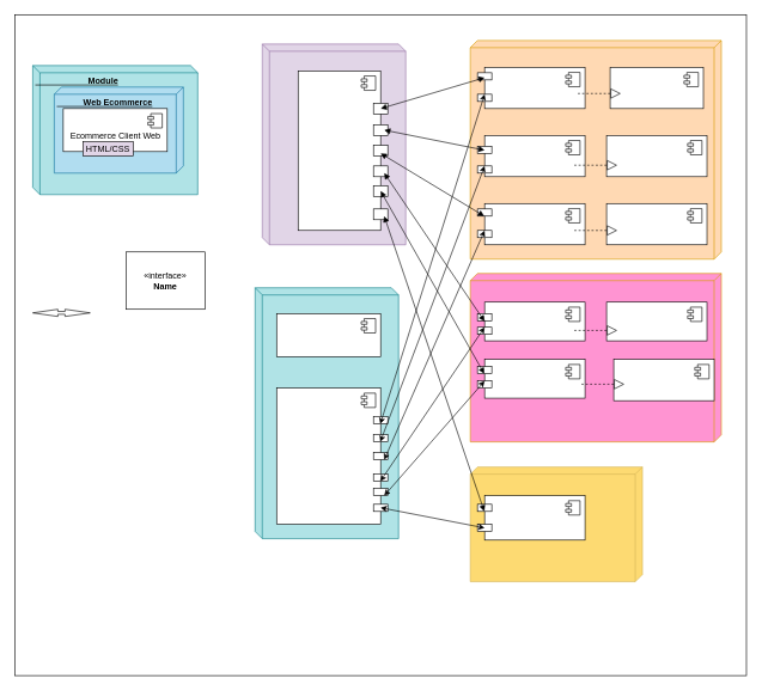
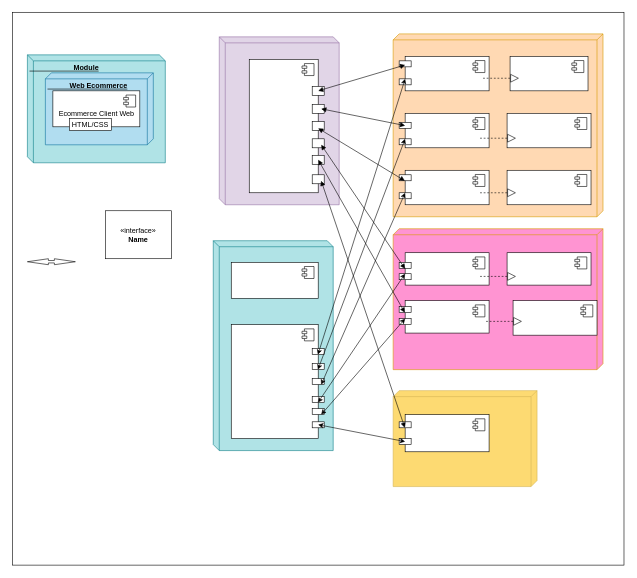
  <mxCell id="0" />
  <mxCell id="1" parent="0" />
  <mxCell id="2" value="" style="rounded=0;whiteSpace=wrap;html=1;" vertex="1" parent="1"><mxGeometry x="20" y="20" width="1020" height="922" as="geometry" /></mxCell>
  <mxCell id="3" value="" style="verticalAlign=top;align=left;spacingTop=8;spacingLeft=2;spacingRight=12;shape=cube;size=10;direction=south;fontStyle=4;html=1;whiteSpace=wrap;fillColor=#FFD9B3;strokeColor=#d79b00;" vertex="1" parent="1"><mxGeometry x="655" y="56" width="350" height="305" as="geometry" /></mxCell>
  <mxCell id="4" value="" style="verticalAlign=top;align=left;spacingTop=8;spacingLeft=2;spacingRight=12;shape=cube;size=10;direction=east;fontStyle=4;html=1;whiteSpace=wrap;fillColor=#e1d5e7;strokeColor=#9673a6;" vertex="1" parent="1"><mxGeometry x="365" y="61" width="200" height="280" as="geometry" /></mxCell>
  <mxCell id="5" value="&lt;b&gt;&amp;nbsp; &amp;nbsp; &amp;nbsp; &amp;nbsp; &amp;nbsp; &amp;nbsp; &amp;nbsp; &amp;nbsp; &amp;nbsp; &amp;nbsp; &amp;nbsp; Module&lt;/b&gt;" style="verticalAlign=top;align=left;spacingTop=8;spacingLeft=2;spacingRight=12;shape=cube;size=10;direction=east;fontStyle=4;html=1;whiteSpace=wrap;fillColor=#b0e3e6;strokeColor=#0e8088;" vertex="1" parent="1"><mxGeometry x="45" y="91" width="230" height="180" as="geometry" /></mxCell>
  <mxCell id="6" value="" style="verticalAlign=top;align=left;spacingTop=8;spacingLeft=2;spacingRight=12;shape=cube;size=10;direction=east;fontStyle=4;html=1;whiteSpace=wrap;fillColor=#b0e3e6;strokeColor=#0e8088;" vertex="1" parent="1"><mxGeometry x="355" y="401" width="200" height="350" as="geometry" /></mxCell>
  <mxCell id="7" value="" style="verticalAlign=top;align=left;spacingTop=8;spacingLeft=2;spacingRight=12;shape=cube;size=10;direction=south;fontStyle=4;html=1;whiteSpace=wrap;fillColor=#fdda72;strokeColor=#d6b656;" vertex="1" parent="1"><mxGeometry x="655" y="651" width="240" height="160" as="geometry" /></mxCell>
  <mxCell id="8" value="&lt;b&gt;&amp;nbsp; &amp;nbsp; &amp;nbsp; &amp;nbsp; &amp;nbsp; &amp;nbsp;Web Ecommerce&lt;/b&gt;" style="verticalAlign=top;align=left;spacingTop=8;spacingLeft=2;spacingRight=12;shape=cube;size=10;direction=south;fontStyle=4;html=1;whiteSpace=wrap;fillColor=#b1ddf0;strokeColor=#10739e;" vertex="1" parent="1"><mxGeometry x="75" y="121" width="180" height="120" as="geometry" /></mxCell>
  <mxCell id="9" value="" style="html=1;dropTarget=0;whiteSpace=wrap;direction=south;" vertex="1" parent="1"><mxGeometry x="415" y="98.5" width="115" height="222.5" as="geometry" /></mxCell>
  <mxCell id="10" value="" style="shape=module;jettyWidth=8;jettyHeight=4;" vertex="1" parent="9"><mxGeometry x="1" width="20" height="20" relative="1" as="geometry"><mxPoint x="-27" y="7" as="offset" /></mxGeometry></mxCell>
  <mxCell id="11" value="" style="shape=umlLifeline;perimeter=lifelinePerimeter;whiteSpace=wrap;html=1;container=1;dropTarget=0;collapsible=0;recursiveResize=0;outlineConnect=0;portConstraint=eastwest;newEdgeStyle={&quot;curved&quot;:0,&quot;rounded&quot;:0};direction=south;" vertex="1" parent="1"><mxGeometry x="520" y="143.5" width="20" height="15" as="geometry" /></mxCell>
  <mxCell id="12" value="" style="ellipse;whiteSpace=wrap;html=1;align=center;aspect=fixed;fillColor=none;strokeColor=none;resizable=0;perimeter=centerPerimeter;rotatable=0;allowArrows=0;points=[];outlineConnect=1;" vertex="1" parent="1"><mxGeometry x="605" y="121" width="10" height="10" as="geometry" /></mxCell>
  <mxCell id="13" value="" style="html=1;dropTarget=0;whiteSpace=wrap;direction=west;" vertex="1" parent="1"><mxGeometry x="850" y="93.5" width="130" height="57.5" as="geometry" /></mxCell>
  <mxCell id="14" value="" style="shape=module;jettyWidth=8;jettyHeight=4;" vertex="1" parent="13"><mxGeometry x="1" width="20" height="20" relative="1" as="geometry"><mxPoint x="-27" y="7" as="offset" /></mxGeometry></mxCell>
  <mxCell id="15" value="" style="html=1;dropTarget=0;whiteSpace=wrap;direction=west;" vertex="1" parent="1"><mxGeometry x="845" y="188.5" width="140" height="57.5" as="geometry" /></mxCell>
  <mxCell id="16" value="" style="shape=module;jettyWidth=8;jettyHeight=4;" vertex="1" parent="15"><mxGeometry x="1" width="20" height="20" relative="1" as="geometry"><mxPoint x="-27" y="7" as="offset" /></mxGeometry></mxCell>
  <mxCell id="17" value="" style="html=1;dropTarget=0;whiteSpace=wrap;direction=west;" vertex="1" parent="1"><mxGeometry x="675" y="93.5" width="140" height="57.5" as="geometry" /></mxCell>
  <mxCell id="18" value="" style="shape=module;jettyWidth=8;jettyHeight=4;" vertex="1" parent="17"><mxGeometry x="1" width="20" height="20" relative="1" as="geometry"><mxPoint x="-27" y="7" as="offset" /></mxGeometry></mxCell>
  <mxCell id="19" value="" style="html=1;dropTarget=0;whiteSpace=wrap;direction=west;" vertex="1" parent="1"><mxGeometry x="675" y="188.5" width="140" height="57.5" as="geometry" /></mxCell>
  <mxCell id="20" value="" style="shape=module;jettyWidth=8;jettyHeight=4;" vertex="1" parent="19"><mxGeometry x="1" width="20" height="20" relative="1" as="geometry"><mxPoint x="-27" y="7" as="offset" /></mxGeometry></mxCell>
  <mxCell id="21" value="" style="verticalAlign=top;align=left;spacingTop=8;spacingLeft=2;spacingRight=12;shape=cube;size=10;direction=south;fontStyle=4;html=1;whiteSpace=wrap;fillColor=#ff94d2;strokeColor=#d79b00;" vertex="1" parent="1"><mxGeometry x="655" y="381" width="350" height="235" as="geometry" /></mxCell>
  <mxCell id="22" value="" style="html=1;dropTarget=0;whiteSpace=wrap;direction=west;" vertex="1" parent="1"><mxGeometry x="675" y="421" width="140" height="54" as="geometry" /></mxCell>
  <mxCell id="23" value="" style="shape=module;jettyWidth=8;jettyHeight=4;" vertex="1" parent="22"><mxGeometry x="1" width="20" height="20" relative="1" as="geometry"><mxPoint x="-27" y="7" as="offset" /></mxGeometry></mxCell>
  <mxCell id="24" value="" style="html=1;dropTarget=0;whiteSpace=wrap;direction=west;" vertex="1" parent="1"><mxGeometry x="845" y="421" width="140" height="54" as="geometry" /></mxCell>
  <mxCell id="25" value="" style="shape=module;jettyWidth=8;jettyHeight=4;" vertex="1" parent="24"><mxGeometry x="1" width="20" height="20" relative="1" as="geometry"><mxPoint x="-27" y="7" as="offset" /></mxGeometry></mxCell>
  <mxCell id="26" value="" style="html=1;dropTarget=0;whiteSpace=wrap;direction=west;" vertex="1" parent="1"><mxGeometry x="675" y="501" width="140" height="54" as="geometry" /></mxCell>
  <mxCell id="27" value="" style="shape=module;jettyWidth=8;jettyHeight=4;" vertex="1" parent="26"><mxGeometry x="1" width="20" height="20" relative="1" as="geometry"><mxPoint x="-27" y="7" as="offset" /></mxGeometry></mxCell>
  <mxCell id="28" value="" style="html=1;dropTarget=0;whiteSpace=wrap;direction=west;" vertex="1" parent="1"><mxGeometry x="855" y="501" width="140" height="57.5" as="geometry" /></mxCell>
  <mxCell id="29" value="" style="shape=module;jettyWidth=8;jettyHeight=4;" vertex="1" parent="28"><mxGeometry x="1" width="20" height="20" relative="1" as="geometry"><mxPoint x="-27" y="7" as="offset" /></mxGeometry></mxCell>
  <mxCell id="30" value="" style="html=1;dropTarget=0;whiteSpace=wrap;direction=west;" vertex="1" parent="1"><mxGeometry x="675" y="691" width="140" height="62" as="geometry" /></mxCell>
  <mxCell id="31" value="" style="shape=module;jettyWidth=8;jettyHeight=4;" vertex="1" parent="30"><mxGeometry x="1" width="20" height="20" relative="1" as="geometry"><mxPoint x="-27" y="7" as="offset" /></mxGeometry></mxCell>
  <mxCell id="32" value="" style="shape=umlLifeline;perimeter=lifelinePerimeter;whiteSpace=wrap;html=1;container=1;dropTarget=0;collapsible=0;recursiveResize=0;outlineConnect=0;portConstraint=eastwest;newEdgeStyle={&quot;curved&quot;:0,&quot;rounded&quot;:0};direction=south;" vertex="1" parent="1"><mxGeometry x="520" y="173.5" width="20" height="15" as="geometry" /></mxCell>
  <mxCell id="33" value="" style="shape=umlLifeline;perimeter=lifelinePerimeter;whiteSpace=wrap;html=1;container=1;dropTarget=0;collapsible=0;recursiveResize=0;outlineConnect=0;portConstraint=eastwest;newEdgeStyle={&quot;curved&quot;:0,&quot;rounded&quot;:0};direction=south;" vertex="1" parent="1"><mxGeometry x="520" y="202.25" width="20" height="15" as="geometry" /></mxCell>
  <mxCell id="34" value="" style="shape=umlLifeline;perimeter=lifelinePerimeter;whiteSpace=wrap;html=1;container=1;dropTarget=0;collapsible=0;recursiveResize=0;outlineConnect=0;portConstraint=eastwest;newEdgeStyle={&quot;curved&quot;:0,&quot;rounded&quot;:0};direction=south;" vertex="1" parent="1"><mxGeometry x="520" y="231" width="20" height="15" as="geometry" /></mxCell>
  <mxCell id="35" value="" style="shape=umlLifeline;perimeter=lifelinePerimeter;whiteSpace=wrap;html=1;container=1;dropTarget=0;collapsible=0;recursiveResize=0;outlineConnect=0;portConstraint=eastwest;newEdgeStyle={&quot;curved&quot;:0,&quot;rounded&quot;:0};direction=south;" vertex="1" parent="1"><mxGeometry x="520" y="258.5" width="20" height="15" as="geometry" /></mxCell>
  <mxCell id="36" value="" style="shape=umlLifeline;perimeter=lifelinePerimeter;whiteSpace=wrap;html=1;container=1;dropTarget=0;collapsible=0;recursiveResize=0;outlineConnect=0;portConstraint=eastwest;newEdgeStyle={&quot;curved&quot;:0,&quot;rounded&quot;:0};direction=south;" vertex="1" parent="1"><mxGeometry x="520" y="291" width="20" height="15" as="geometry" /></mxCell>
  <mxCell id="37" value="" style="html=1;dropTarget=0;whiteSpace=wrap;direction=west;" vertex="1" parent="1"><mxGeometry x="675" y="283.5" width="140" height="57.5" as="geometry" /></mxCell>
  <mxCell id="38" value="" style="shape=module;jettyWidth=8;jettyHeight=4;" vertex="1" parent="37"><mxGeometry x="1" width="20" height="20" relative="1" as="geometry"><mxPoint x="-27" y="7" as="offset" /></mxGeometry></mxCell>
  <mxCell id="39" value="" style="html=1;dropTarget=0;whiteSpace=wrap;direction=west;" vertex="1" parent="1"><mxGeometry x="845" y="283.5" width="140" height="57.5" as="geometry" /></mxCell>
  <mxCell id="40" value="" style="shape=module;jettyWidth=8;jettyHeight=4;" vertex="1" parent="39"><mxGeometry x="1" width="20" height="20" relative="1" as="geometry"><mxPoint x="-27" y="7" as="offset" /></mxGeometry></mxCell>
  <mxCell id="41" value="" style="html=1;dropTarget=0;whiteSpace=wrap;direction=south;" vertex="1" parent="1"><mxGeometry x="385" y="541" width="145" height="190" as="geometry" /></mxCell>
  <mxCell id="42" value="" style="shape=module;jettyWidth=8;jettyHeight=4;" vertex="1" parent="41"><mxGeometry x="1" width="20" height="20" relative="1" as="geometry"><mxPoint x="-27" y="7" as="offset" /></mxGeometry></mxCell>
  <mxCell id="43" value="" style="html=1;dropTarget=0;whiteSpace=wrap;direction=south;" vertex="1" parent="1"><mxGeometry x="385" y="437" width="145" height="60" as="geometry" /></mxCell>
  <mxCell id="44" value="" style="shape=module;jettyWidth=8;jettyHeight=4;" vertex="1" parent="43"><mxGeometry x="1" width="20" height="20" relative="1" as="geometry"><mxPoint x="-27" y="7" as="offset" /></mxGeometry></mxCell>
  <mxCell id="45" value="" style="shape=umlLifeline;perimeter=lifelinePerimeter;whiteSpace=wrap;html=1;container=1;dropTarget=0;collapsible=0;recursiveResize=0;outlineConnect=0;portConstraint=eastwest;newEdgeStyle={&quot;curved&quot;:0,&quot;rounded&quot;:0};direction=south;" vertex="1" parent="1"><mxGeometry x="520" y="581" width="20" height="10" as="geometry" /></mxCell>
  <mxCell id="46" value="" style="shape=umlLifeline;perimeter=lifelinePerimeter;whiteSpace=wrap;html=1;container=1;dropTarget=0;collapsible=0;recursiveResize=0;outlineConnect=0;portConstraint=eastwest;newEdgeStyle={&quot;curved&quot;:0,&quot;rounded&quot;:0};direction=south;" vertex="1" parent="1"><mxGeometry x="520" y="606" width="20" height="10" as="geometry" /></mxCell>
  <mxCell id="47" value="" style="shape=umlLifeline;perimeter=lifelinePerimeter;whiteSpace=wrap;html=1;container=1;dropTarget=0;collapsible=0;recursiveResize=0;outlineConnect=0;portConstraint=eastwest;newEdgeStyle={&quot;curved&quot;:0,&quot;rounded&quot;:0};direction=south;" vertex="1" parent="1"><mxGeometry x="520" y="631" width="20" height="10" as="geometry" /></mxCell>
  <mxCell id="48" value="" style="shape=umlLifeline;perimeter=lifelinePerimeter;whiteSpace=wrap;html=1;container=1;dropTarget=0;collapsible=0;recursiveResize=0;outlineConnect=0;portConstraint=eastwest;newEdgeStyle={&quot;curved&quot;:0,&quot;rounded&quot;:0};direction=south;" vertex="1" parent="1"><mxGeometry x="520" y="661" width="20" height="10" as="geometry" /></mxCell>
  <mxCell id="49" value="" style="shape=umlLifeline;perimeter=lifelinePerimeter;whiteSpace=wrap;html=1;container=1;dropTarget=0;collapsible=0;recursiveResize=0;outlineConnect=0;portConstraint=eastwest;newEdgeStyle={&quot;curved&quot;:0,&quot;rounded&quot;:0};direction=south;" vertex="1" parent="1"><mxGeometry x="520" y="681" width="20" height="10" as="geometry" /></mxCell>
  <mxCell id="50" value="" style="shape=umlLifeline;perimeter=lifelinePerimeter;whiteSpace=wrap;html=1;container=1;dropTarget=0;collapsible=0;recursiveResize=0;outlineConnect=0;portConstraint=eastwest;newEdgeStyle={&quot;curved&quot;:0,&quot;rounded&quot;:0};direction=south;" vertex="1" parent="1"><mxGeometry x="520" y="703" width="20" height="10" as="geometry" /></mxCell>
  <mxCell id="51" value="" style="shape=umlLifeline;perimeter=lifelinePerimeter;whiteSpace=wrap;html=1;container=1;dropTarget=0;collapsible=0;recursiveResize=0;outlineConnect=0;portConstraint=eastwest;newEdgeStyle={&quot;curved&quot;:0,&quot;rounded&quot;:0};direction=south;" vertex="1" parent="1"><mxGeometry x="665" y="437" width="20" height="10" as="geometry" /></mxCell>
  <mxCell id="52" value="" style="shape=umlLifeline;perimeter=lifelinePerimeter;whiteSpace=wrap;html=1;container=1;dropTarget=0;collapsible=0;recursiveResize=0;outlineConnect=0;portConstraint=eastwest;newEdgeStyle={&quot;curved&quot;:0,&quot;rounded&quot;:0};direction=south;" vertex="1" parent="1"><mxGeometry x="665" y="456" width="20" height="10" as="geometry" /></mxCell>
  <mxCell id="53" value="" style="shape=umlLifeline;perimeter=lifelinePerimeter;whiteSpace=wrap;html=1;container=1;dropTarget=0;collapsible=0;recursiveResize=0;outlineConnect=0;portConstraint=eastwest;newEdgeStyle={&quot;curved&quot;:0,&quot;rounded&quot;:0};direction=south;size=20;" vertex="1" parent="1"><mxGeometry x="665" y="511" width="20" height="10" as="geometry" /></mxCell>
  <mxCell id="54" value="" style="shape=umlLifeline;perimeter=lifelinePerimeter;whiteSpace=wrap;html=1;container=1;dropTarget=0;collapsible=0;recursiveResize=0;outlineConnect=0;portConstraint=eastwest;newEdgeStyle={&quot;curved&quot;:0,&quot;rounded&quot;:0};direction=south;size=20;" vertex="1" parent="1"><mxGeometry x="665" y="531" width="20" height="10" as="geometry" /></mxCell>
  <mxCell id="55" value="" style="shape=umlLifeline;perimeter=lifelinePerimeter;whiteSpace=wrap;html=1;container=1;dropTarget=0;collapsible=0;recursiveResize=0;outlineConnect=0;portConstraint=eastwest;newEdgeStyle={&quot;curved&quot;:0,&quot;rounded&quot;:0};direction=south;" vertex="1" parent="1"><mxGeometry x="665" y="321" width="20" height="10" as="geometry" /></mxCell>
  <mxCell id="56" value="" style="shape=umlLifeline;perimeter=lifelinePerimeter;whiteSpace=wrap;html=1;container=1;dropTarget=0;collapsible=0;recursiveResize=0;outlineConnect=0;portConstraint=eastwest;newEdgeStyle={&quot;curved&quot;:0,&quot;rounded&quot;:0};direction=south;" vertex="1" parent="1"><mxGeometry x="665" y="291" width="20" height="10" as="geometry" /></mxCell>
  <mxCell id="57" value="" style="shape=umlLifeline;perimeter=lifelinePerimeter;whiteSpace=wrap;html=1;container=1;dropTarget=0;collapsible=0;recursiveResize=0;outlineConnect=0;portConstraint=eastwest;newEdgeStyle={&quot;curved&quot;:0,&quot;rounded&quot;:0};direction=south;" vertex="1" parent="1"><mxGeometry x="665" y="231" width="20" height="10" as="geometry" /></mxCell>
  <mxCell id="58" value="" style="shape=umlLifeline;perimeter=lifelinePerimeter;whiteSpace=wrap;html=1;container=1;dropTarget=0;collapsible=0;recursiveResize=0;outlineConnect=0;portConstraint=eastwest;newEdgeStyle={&quot;curved&quot;:0,&quot;rounded&quot;:0};direction=south;" vertex="1" parent="1"><mxGeometry x="665" y="203.5" width="20" height="10" as="geometry" /></mxCell>
  <mxCell id="59" value="" style="shape=umlLifeline;perimeter=lifelinePerimeter;whiteSpace=wrap;html=1;container=1;dropTarget=0;collapsible=0;recursiveResize=0;outlineConnect=0;portConstraint=eastwest;newEdgeStyle={&quot;curved&quot;:0,&quot;rounded&quot;:0};direction=south;" vertex="1" parent="1"><mxGeometry x="665" y="131" width="20" height="10" as="geometry" /></mxCell>
  <mxCell id="60" value="" style="shape=umlLifeline;perimeter=lifelinePerimeter;whiteSpace=wrap;html=1;container=1;dropTarget=0;collapsible=0;recursiveResize=0;outlineConnect=0;portConstraint=eastwest;newEdgeStyle={&quot;curved&quot;:0,&quot;rounded&quot;:0};direction=south;" vertex="1" parent="1"><mxGeometry x="665" y="101" width="20" height="10" as="geometry" /></mxCell>
  <mxCell id="61" value="" style="shape=umlLifeline;perimeter=lifelinePerimeter;whiteSpace=wrap;html=1;container=1;dropTarget=0;collapsible=0;recursiveResize=0;outlineConnect=0;portConstraint=eastwest;newEdgeStyle={&quot;curved&quot;:0,&quot;rounded&quot;:0};direction=south;size=20;" vertex="1" parent="1"><mxGeometry x="665" y="703" width="20" height="10" as="geometry" /></mxCell>
  <mxCell id="62" value="" style="shape=umlLifeline;perimeter=lifelinePerimeter;whiteSpace=wrap;html=1;container=1;dropTarget=0;collapsible=0;recursiveResize=0;outlineConnect=0;portConstraint=eastwest;newEdgeStyle={&quot;curved&quot;:0,&quot;rounded&quot;:0};direction=south;size=20;" vertex="1" parent="1"><mxGeometry x="665" y="731" width="20" height="10" as="geometry" /></mxCell>
  <mxCell id="63" value="" style="endArrow=block;startArrow=block;endFill=1;startFill=1;html=1;rounded=0;entryX=1;entryY=0.75;entryDx=0;entryDy=0;" edge="1" parent="1" target="17"><mxGeometry width="160" relative="1" as="geometry"><mxPoint x="530" y="151" as="sourcePoint" /><mxPoint x="690" y="151" as="targetPoint" /></mxGeometry></mxCell>
  <mxCell id="64" value="" style="endArrow=classic;startArrow=classic;html=1;rounded=0;" edge="1" parent="1" source="45"><mxGeometry width="50" height="50" relative="1" as="geometry"><mxPoint x="625" y="181" as="sourcePoint" /><mxPoint x="675" y="131" as="targetPoint" /></mxGeometry></mxCell>
  <mxCell id="65" value="" style="endArrow=classic;startArrow=classic;html=1;rounded=0;" edge="1" parent="1" source="46"><mxGeometry width="50" height="50" relative="1" as="geometry"><mxPoint x="530" y="691" as="sourcePoint" /><mxPoint x="675" y="231" as="targetPoint" /></mxGeometry></mxCell>
  <mxCell id="66" value="" style="endArrow=classic;startArrow=classic;html=1;rounded=0;" edge="1" parent="1"><mxGeometry width="50" height="50" relative="1" as="geometry"><mxPoint x="535" y="641" as="sourcePoint" /><mxPoint x="675" y="321" as="targetPoint" /></mxGeometry></mxCell>
  <mxCell id="67" value="" style="endArrow=classic;startArrow=classic;html=1;rounded=0;" edge="1" parent="1" source="48"><mxGeometry width="50" height="50" relative="1" as="geometry"><mxPoint x="535" y="776" as="sourcePoint" /><mxPoint x="675" y="456" as="targetPoint" /></mxGeometry></mxCell>
  <mxCell id="68" value="" style="endArrow=classic;startArrow=classic;html=1;rounded=0;" edge="1" parent="1"><mxGeometry width="50" height="50" relative="1" as="geometry"><mxPoint x="535" y="691" as="sourcePoint" /><mxPoint x="675" y="531" as="targetPoint" /></mxGeometry></mxCell>
  <mxCell id="69" value="" style="endArrow=classic;startArrow=classic;html=1;rounded=0;exitX=0.878;exitY=0.001;exitDx=0;exitDy=0;exitPerimeter=0;" edge="1" parent="1" source="41"><mxGeometry width="50" height="50" relative="1" as="geometry"><mxPoint x="530" y="713" as="sourcePoint" /><mxPoint x="675" y="736" as="targetPoint" /></mxGeometry></mxCell>
  <mxCell id="70" value="" style="endArrow=block;startArrow=block;endFill=1;startFill=1;html=1;rounded=0;" edge="1" parent="1"><mxGeometry width="160" relative="1" as="geometry"><mxPoint x="535" y="181" as="sourcePoint" /><mxPoint x="675" y="209" as="targetPoint" /></mxGeometry></mxCell>
  <mxCell id="71" value="" style="endArrow=block;startArrow=block;endFill=1;startFill=1;html=1;rounded=0;" edge="1" parent="1" target="56"><mxGeometry width="160" relative="1" as="geometry"><mxPoint x="530" y="213.5" as="sourcePoint" /><mxPoint x="670" y="241.5" as="targetPoint" /></mxGeometry></mxCell>
  <mxCell id="72" value="" style="endArrow=block;startArrow=block;endFill=1;startFill=1;html=1;rounded=0;entryX=1;entryY=0.5;entryDx=0;entryDy=0;" edge="1" parent="1" target="22"><mxGeometry width="160" relative="1" as="geometry"><mxPoint x="535" y="241" as="sourcePoint" /><mxPoint x="675" y="328.5" as="targetPoint" /></mxGeometry></mxCell>
  <mxCell id="73" value="" style="endArrow=block;startArrow=block;endFill=1;startFill=1;html=1;rounded=0;" edge="1" parent="1" target="53"><mxGeometry width="160" relative="1" as="geometry"><mxPoint x="530" y="266" as="sourcePoint" /><mxPoint x="685" y="458" as="targetPoint" /></mxGeometry></mxCell>
  <mxCell id="74" value="" style="endArrow=block;startArrow=block;endFill=1;startFill=1;html=1;rounded=0;" edge="1" parent="1" target="61"><mxGeometry width="160" relative="1" as="geometry"><mxPoint x="535" y="301" as="sourcePoint" /><mxPoint x="685" y="531" as="targetPoint" /></mxGeometry></mxCell>
  <mxCell id="75" value="&lt;div&gt;&lt;br&gt;&lt;/div&gt;Ecommerce Client Web" style="html=1;dropTarget=0;whiteSpace=wrap;direction=south;" vertex="1" parent="1"><mxGeometry x="87.5" y="151" width="145" height="60" as="geometry" /></mxCell>
  <mxCell id="76" value="" style="shape=module;jettyWidth=8;jettyHeight=4;" vertex="1" parent="75"><mxGeometry x="1" width="20" height="20" relative="1" as="geometry"><mxPoint x="-27" y="7" as="offset" /></mxGeometry></mxCell>
  <mxCell id="77" value="&amp;laquo;interface&amp;raquo;&lt;br&gt;&lt;b&gt;Name&lt;/b&gt;" style="html=1;whiteSpace=wrap;" vertex="1" parent="1"><mxGeometry x="175" y="351" width="110" height="80" as="geometry" /></mxCell>
- <mxCell id="78" value="HTML/CSS" style="html=1;whiteSpace=wrap;fillColor=#e1d5e7;" vertex="1" parent="1"><mxGeometry x="115" y="197.25" width="70" height="20" as="geometry" /></mxCell>
+ <mxCell id="78" value="HTML/CSS" style="html=1;whiteSpace=wrap;" vertex="1" parent="1"><mxGeometry x="115" y="197.25" width="70" height="20" as="geometry" /></mxCell>
  <mxCell id="79" value="" style="html=1;shadow=0;dashed=0;align=center;verticalAlign=middle;shape=mxgraph.arrows2.twoWayArrow;dy=0.6;dx=35;" vertex="1" parent="1"><mxGeometry x="45" y="431" width="80" height="10" as="geometry" /></mxCell>
  <mxCell id="80" value="" style="endArrow=block;dashed=1;endFill=0;endSize=12;html=1;rounded=0;" edge="1" parent="1"><mxGeometry width="160" relative="1" as="geometry"><mxPoint x="800" y="321" as="sourcePoint" /><mxPoint x="860" y="321" as="targetPoint" /></mxGeometry></mxCell>
  <mxCell id="81" value="" style="endArrow=block;dashed=1;endFill=0;endSize=12;html=1;rounded=0;" edge="1" parent="1"><mxGeometry width="160" relative="1" as="geometry"><mxPoint x="800" y="230" as="sourcePoint" /><mxPoint x="860" y="230" as="targetPoint" /></mxGeometry></mxCell>
  <mxCell id="82" value="" style="endArrow=block;dashed=1;endFill=0;endSize=12;html=1;rounded=0;" edge="1" parent="1"><mxGeometry width="160" relative="1" as="geometry"><mxPoint x="805" y="130" as="sourcePoint" /><mxPoint x="865" y="130" as="targetPoint" /></mxGeometry></mxCell>
  <mxCell id="83" value="" style="endArrow=block;dashed=1;endFill=0;endSize=12;html=1;rounded=0;" edge="1" parent="1"><mxGeometry width="160" relative="1" as="geometry"><mxPoint x="800" y="460.5" as="sourcePoint" /><mxPoint x="860" y="460.5" as="targetPoint" /></mxGeometry></mxCell>
  <mxCell id="84" value="" style="endArrow=block;dashed=1;endFill=0;endSize=12;html=1;rounded=0;" edge="1" parent="1"><mxGeometry width="160" relative="1" as="geometry"><mxPoint x="810" y="535.5" as="sourcePoint" /><mxPoint x="870" y="535.5" as="targetPoint" /></mxGeometry></mxCell>
